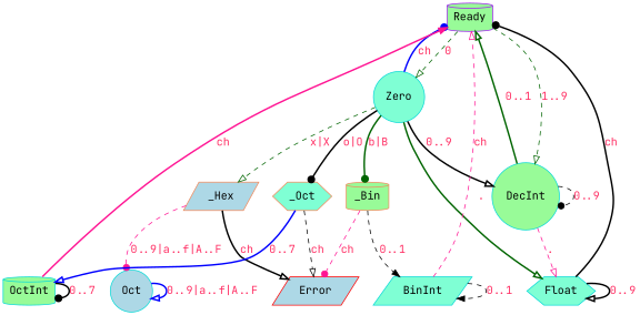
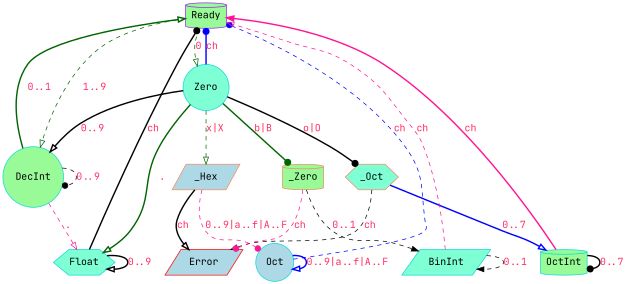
  digraph {
    fontname="JetBrains Mono"
    node [color="#08d9d6" fillcolor=palegreen fontcolor=black fontname="JetBrains Mono" shape=cylinder style=filled]
    edge [arrowhead=onormal color=black fontcolor="#ff2e63" fontname="JetBrains Mono" style=bold]
    Ready [color=purple]
    Zero [fillcolor=aquamarine shape=circle]
    DecInt [shape=circle]
    _Hex [color="#f08a5d" fillcolor=lightblue shape=parallelogram]
    _Oct [color="#f08a5d" fillcolor=aquamarine shape=hexagon]
-   _Bin [color="#f08a5d"]
+   _Bin [color="#f08a5d" label=_Zero]
    Float [fillcolor=aquamarine shape=hexagon]
    Error [color=red fillcolor=lightblue shape=parallelogram]
    n9 [fillcolor=lightblue label=Oct shape=circle]
    OctInt
    BinInt [fillcolor=aquamarine shape=parallelogram]
    Ready -> Zero [color=darkgreen label=0 style=dashed]
    Ready -> DecInt [color=darkgreen label="1..9" style=dashed]
    Zero -> Ready [arrowhead=dot color=blue label=ch]
    Zero -> DecInt [label="0..9"]
    Zero -> _Hex [color=darkgreen label="x|X" style=dashed]
    Zero -> _Oct [arrowhead=dot label="o|O"]
    Zero -> _Bin [arrowhead=dot color=darkgreen label="b|B"]
    Zero -> Float [color=darkgreen label="."]
    DecInt -> Ready [color=darkgreen label="0..1"]
    DecInt -> DecInt [arrowhead=dot label="0..9" style=dashed]
    DecInt -> Float [color=deeppink label="." style=dashed]
    _Hex -> Error [label=ch]
    _Hex -> n9 [arrowhead=dot color=deeppink label="0..9|a..f|A..F" style=dashed]
    _Oct -> Error [label=ch style=dashed]
    _Oct -> OctInt [color=blue label="0..7"]
    _Bin -> Error [arrowhead=dot color=deeppink label=ch style=dashed]
    _Bin -> BinInt [arrowhead=normal label="0..1" style=dashed]
    Float -> Ready [arrowhead=dot label=ch]
    Float -> Float [label="0..9"]
+   n9 -> Ready [arrowhead=dot color=blue label=ch style=dashed]
    n9 -> n9 [color=blue label="0..9|a..f|A..F"]
    OctInt -> Ready [arrowhead=normal color=deeppink label=ch]
    OctInt -> OctInt [arrowhead=dot label="0..7"]
    BinInt -> Ready [color=deeppink label=ch style=dashed]
    BinInt -> BinInt [arrowhead=normal label="0..1" style=dashed]
  }
